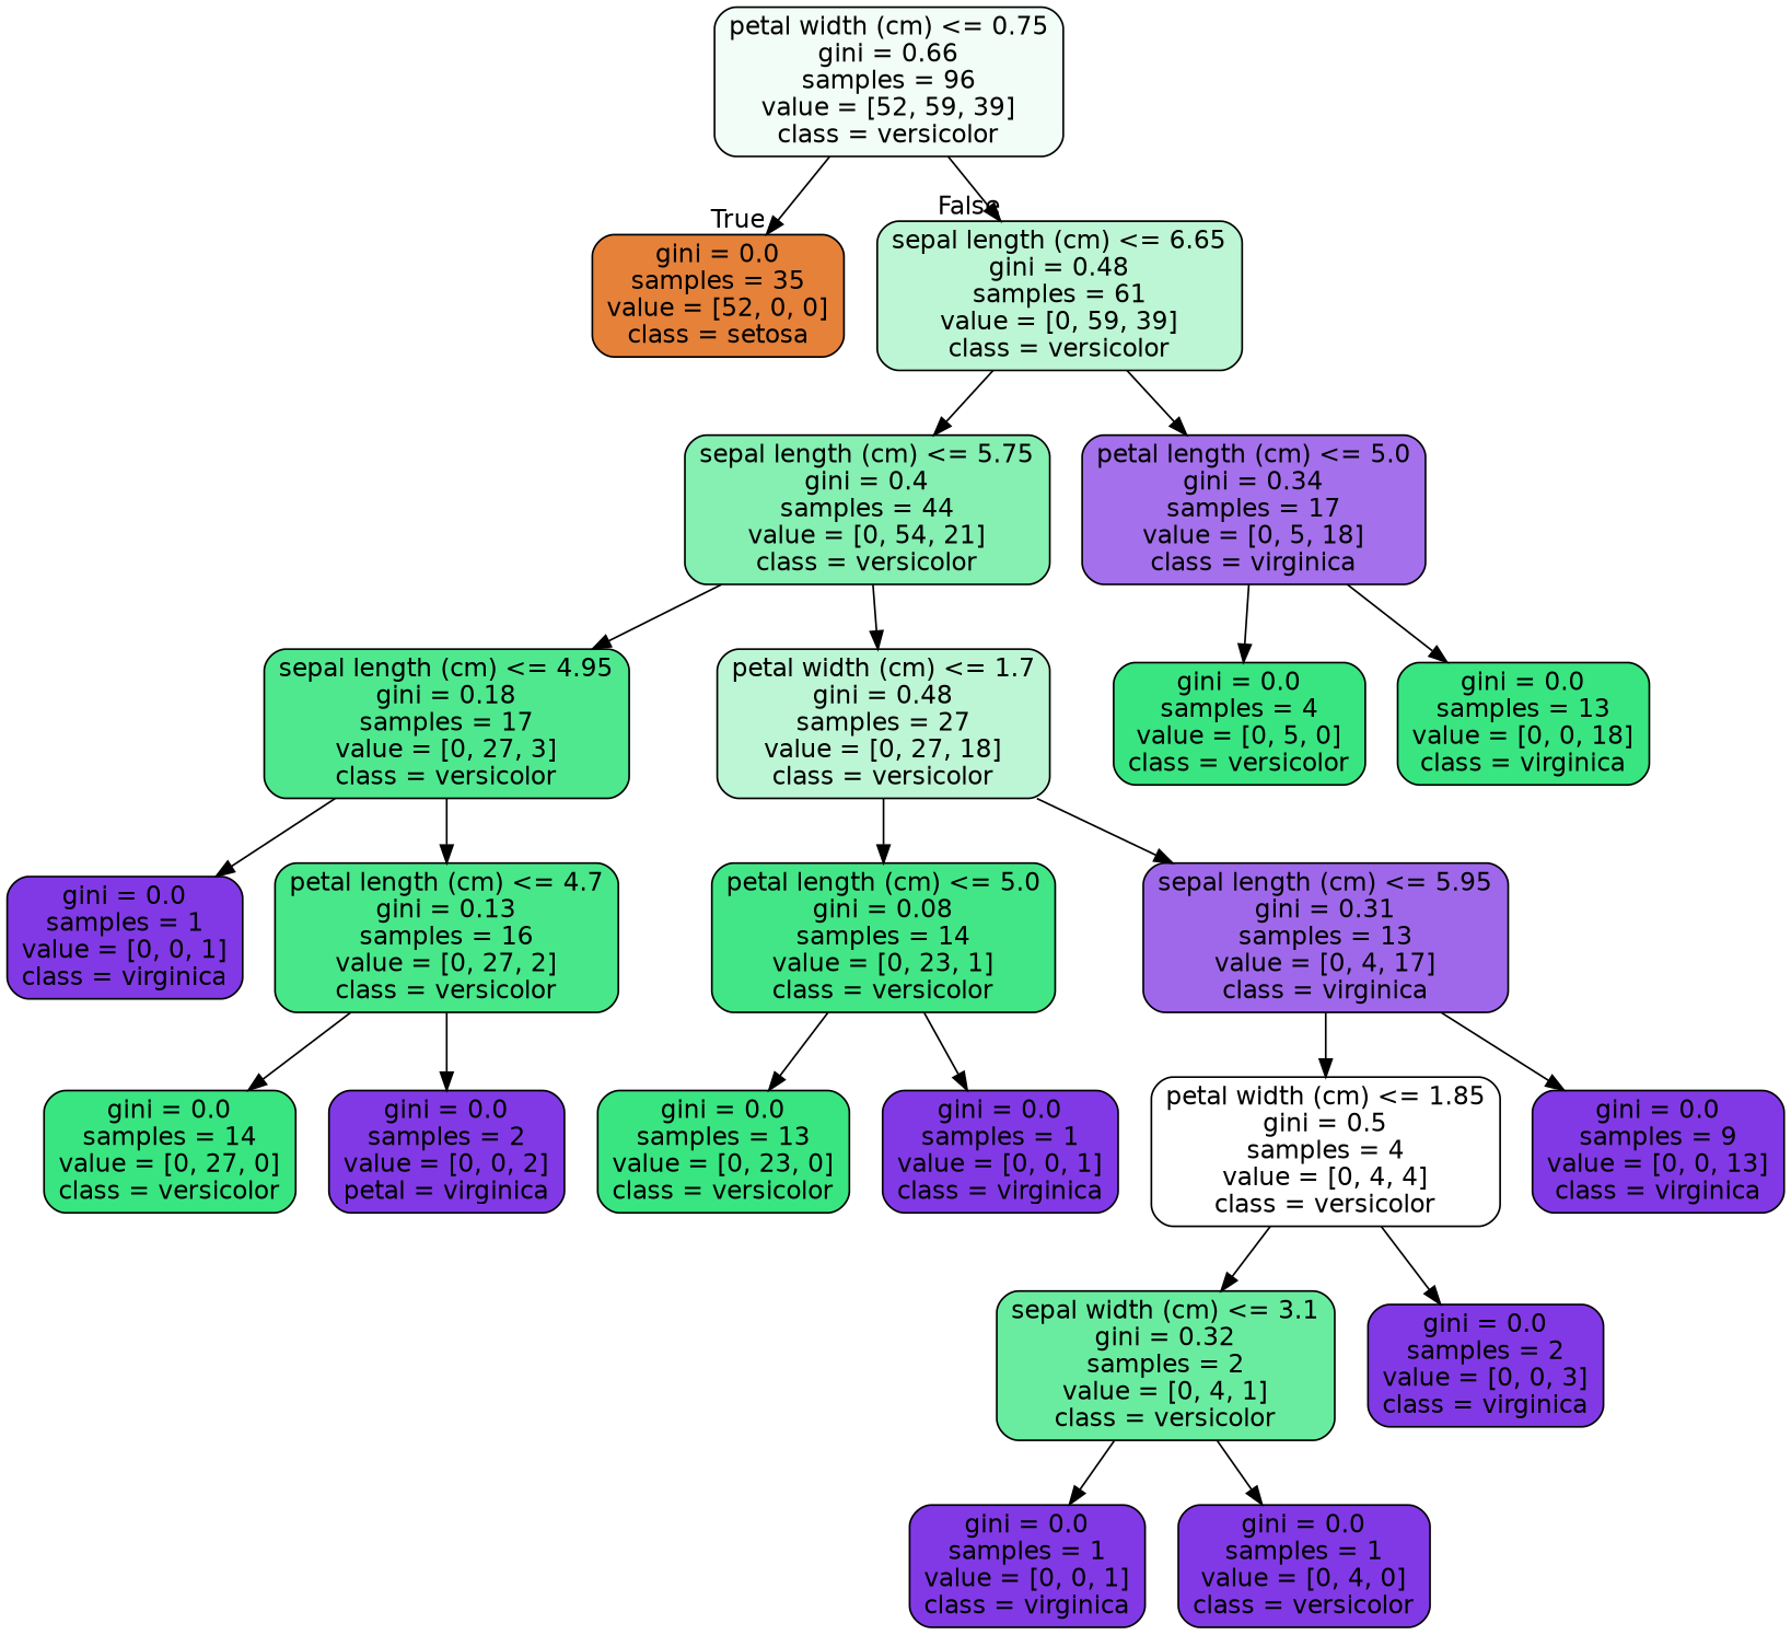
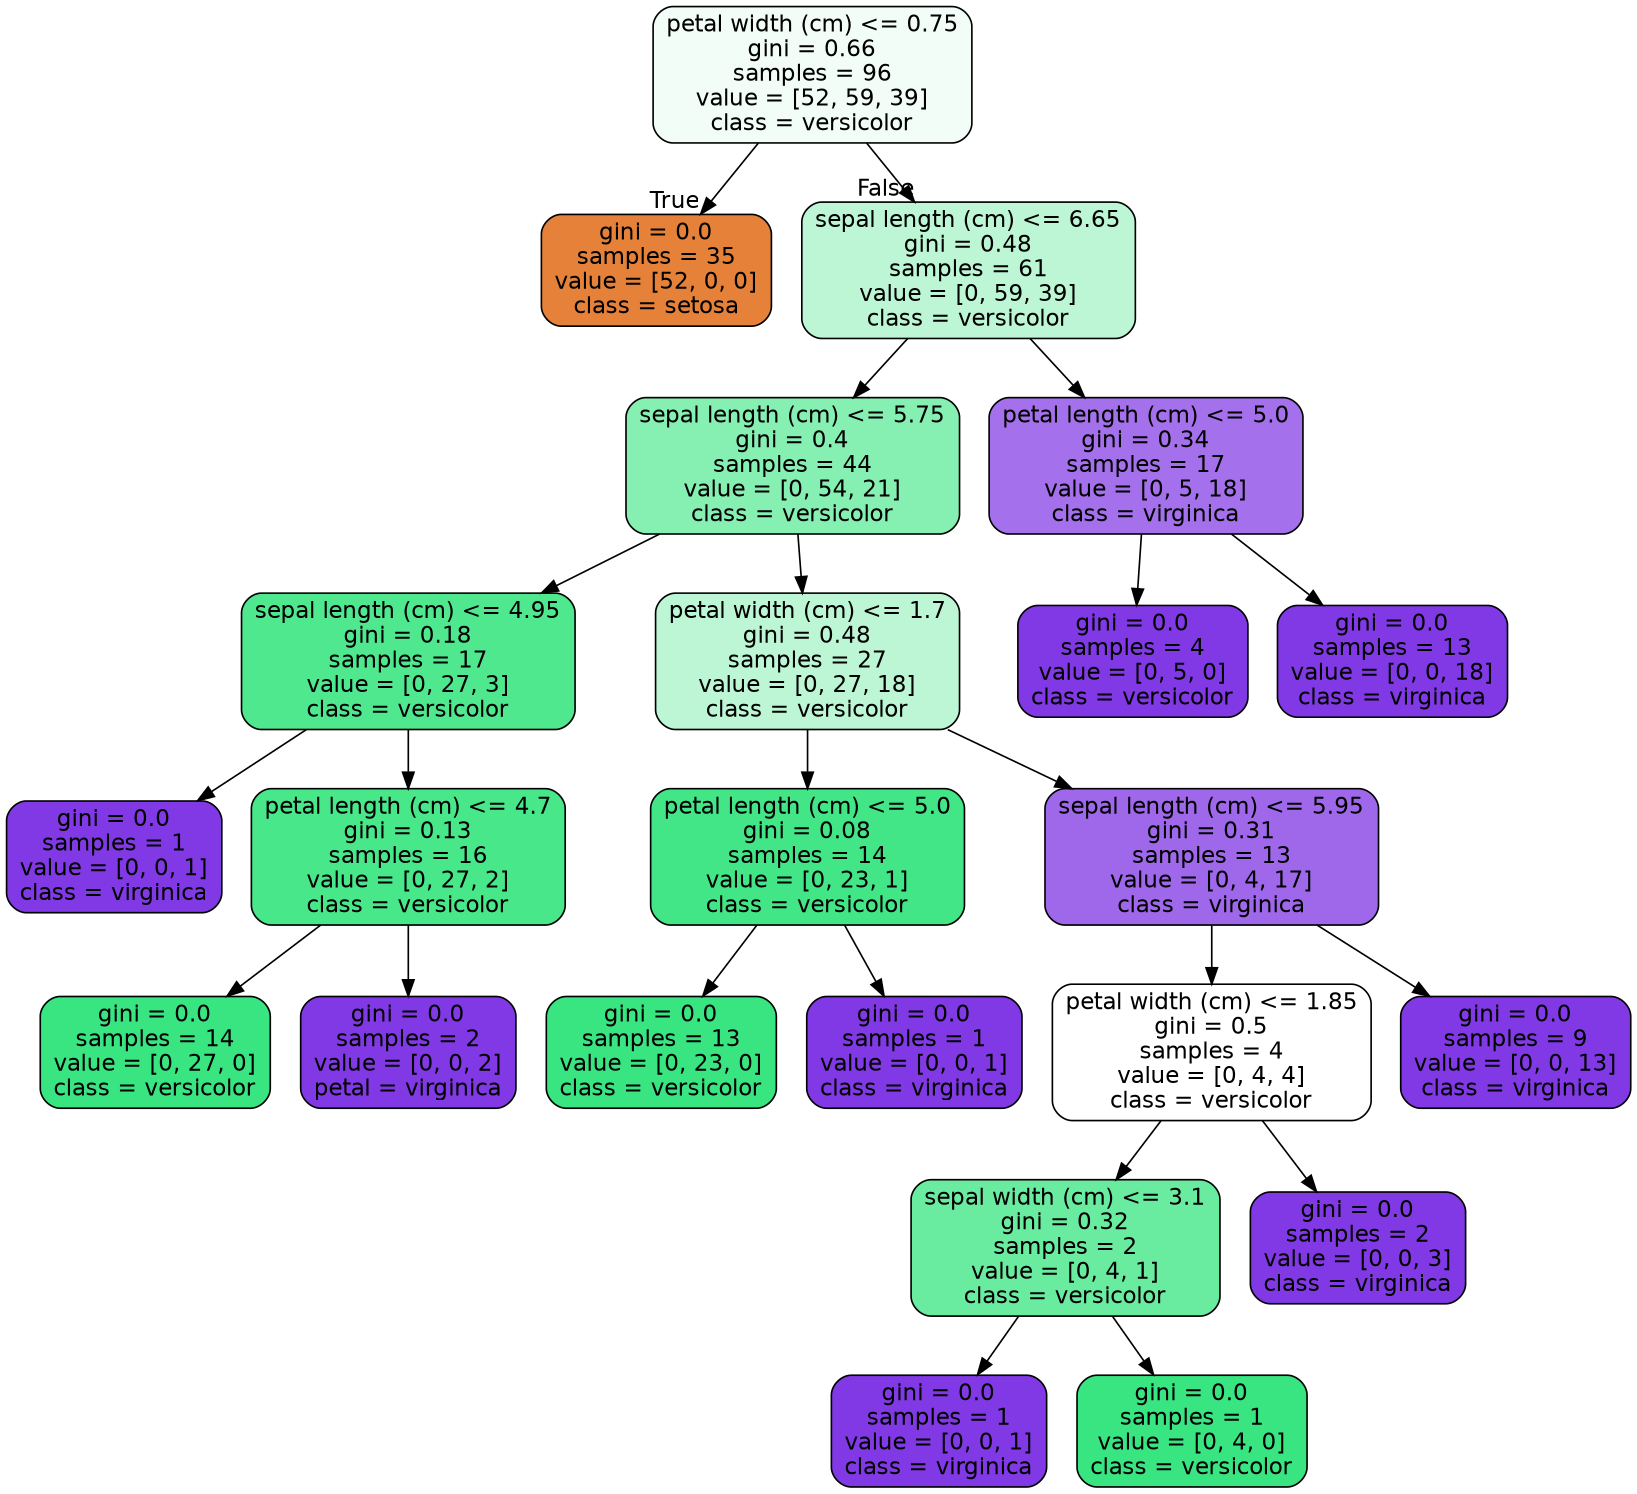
  digraph {
    node [color=black fillcolor="#8139e5" fontname=helvetica shape=box style="filled, rounded"]
    edge [fontname=helvetica]
    n1 [fillcolor="#f1fdf6" label="petal width (cm) <= 0.75\ngini = 0.66\nsamples = 96\nvalue = [52, 59, 39]\nclass = versicolor"]
    n2 [fillcolor="#e58139" label="gini = 0.0\nsamples = 35\nvalue = [52, 0, 0]\nclass = setosa"]
    n3 [fillcolor="#bcf6d4" label="sepal length (cm) <= 6.65\ngini = 0.48\nsamples = 61\nvalue = [0, 59, 39]\nclass = versicolor"]
    n4 [fillcolor="#86efb2" label="sepal length (cm) <= 5.75\ngini = 0.4\nsamples = 44\nvalue = [0, 54, 21]\nclass = versicolor"]
    n5 [fillcolor="#a470ec" label="petal length (cm) <= 5.0\ngini = 0.34\nsamples = 17\nvalue = [0, 5, 18]\nclass = virginica"]
    n6 [fillcolor="#4fe88f" label="sepal length (cm) <= 4.95\ngini = 0.18\nsamples = 17\nvalue = [0, 27, 3]\nclass = versicolor"]
    n7 [fillcolor="#bdf6d5" label="petal width (cm) <= 1.7\ngini = 0.48\nsamples = 27\nvalue = [0, 27, 18]\nclass = versicolor"]
-   n8 [fillcolor="#39e581" label="gini = 0.0\nsamples = 4\nvalue = [0, 5, 0]\nclass = versicolor"]
-   n9 [fillcolor="#39e581" label="gini = 0.0\nsamples = 13\nvalue = [0, 0, 18]\nclass = virginica"]
+   n8 [label="gini = 0.0\nsamples = 4\nvalue = [0, 5, 0]\nclass = versicolor"]
+   n9 [label="gini = 0.0\nsamples = 13\nvalue = [0, 0, 18]\nclass = virginica"]
    n10 [label="gini = 0.0\nsamples = 1\nvalue = [0, 0, 1]\nclass = virginica"]
    n11 [fillcolor="#48e78a" label="petal length (cm) <= 4.7\ngini = 0.13\nsamples = 16\nvalue = [0, 27, 2]\nclass = versicolor"]
    n12 [fillcolor="#42e686" label="petal length (cm) <= 5.0\ngini = 0.08\nsamples = 14\nvalue = [0, 23, 1]\nclass = versicolor"]
    n13 [fillcolor="#9f68eb" label="sepal length (cm) <= 5.95\ngini = 0.31\nsamples = 13\nvalue = [0, 4, 17]\nclass = virginica"]
    n14 [fillcolor="#39e581" label="gini = 0.0\nsamples = 14\nvalue = [0, 27, 0]\nclass = versicolor"]
    n15 [label="gini = 0.0\nsamples = 2\nvalue = [0, 0, 2]\npetal = virginica"]
    n16 [fillcolor="#39e581" label="gini = 0.0\nsamples = 13\nvalue = [0, 23, 0]\nclass = versicolor"]
    n17 [label="gini = 0.0\nsamples = 1\nvalue = [0, 0, 1]\nclass = virginica"]
    n18 [fillcolor="#ffffff" label="petal width (cm) <= 1.85\ngini = 0.5\nsamples = 4\nvalue = [0, 4, 4]\nclass = versicolor"]
    n19 [label="gini = 0.0\nsamples = 9\nvalue = [0, 0, 13]\nclass = virginica"]
    n20 [fillcolor="#6aeca0" label="sepal width (cm) <= 3.1\ngini = 0.32\nsamples = 2\nvalue = [0, 4, 1]\nclass = versicolor"]
    n21 [label="gini = 0.0\nsamples = 2\nvalue = [0, 0, 3]\nclass = virginica"]
    n22 [label="gini = 0.0\nsamples = 1\nvalue = [0, 0, 1]\nclass = virginica"]
-   n23 [label="gini = 0.0\nsamples = 1\nvalue = [0, 4, 0]\nclass = versicolor"]
+   n23 [fillcolor="#39e581" label="gini = 0.0\nsamples = 1\nvalue = [0, 4, 0]\nclass = versicolor"]
    n1 -> n2 [headlabel=True labelangle=45 labeldistance=2.5]
    n1 -> n3 [headlabel=False labelangle=-45 labeldistance=2.5]
    n3 -> n4
    n3 -> n5
    n4 -> n6
    n4 -> n7
    n5 -> n8
    n5 -> n9
    n6 -> n10
    n6 -> n11
    n7 -> n12
    n7 -> n13
    n11 -> n14
    n11 -> n15
    n12 -> n16
    n12 -> n17
    n13 -> n18
    n13 -> n19
    n18 -> n20
    n18 -> n21
    n20 -> n22
    n20 -> n23
  }
